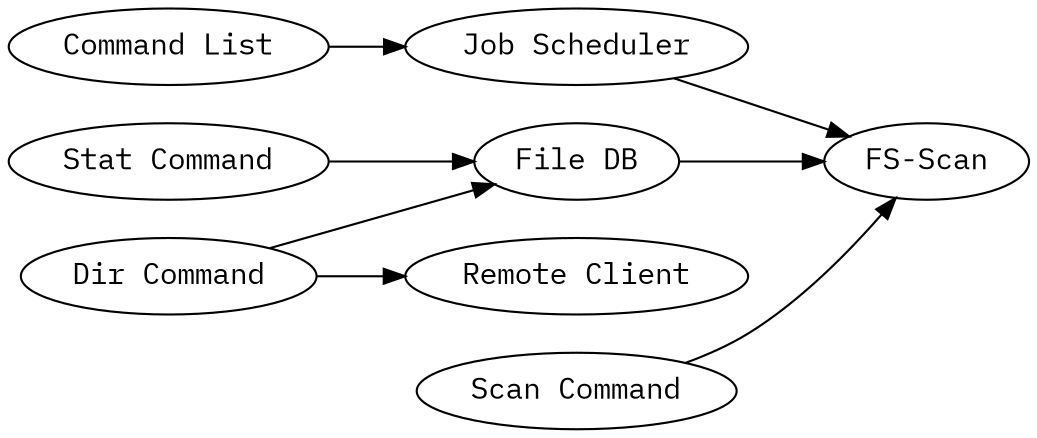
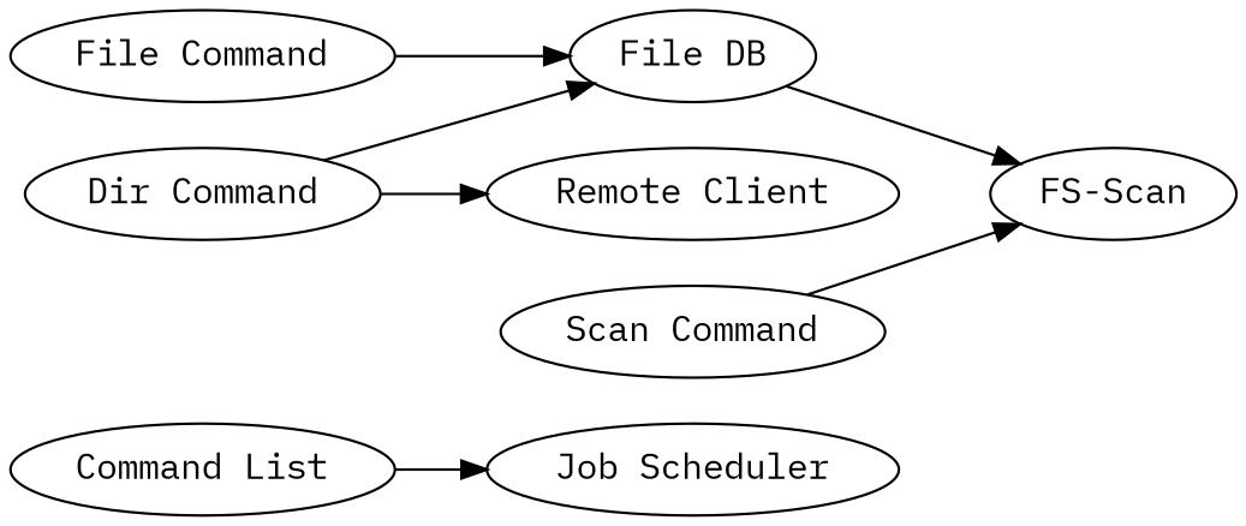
  digraph {
    fontname="IBM Plex Mono"
    rankdir=LR
    node [fontname="IBM Plex Mono"]
    edge [fontname="IBM Plex Mono"]
    n1 [label="Command List"]
    "Job Scheduler"
    "FS-Scan"
    "File DB"
    "Scan Command"
-   "Stat Command"
+   "Stat Command" [label="File Command"]
    "Dir Command"
    "Remote Client"
    n1 -> "Job Scheduler"
-   "Job Scheduler" -> "FS-Scan"
    "File DB" -> "FS-Scan"
    "Scan Command" -> "FS-Scan"
    "Stat Command" -> "File DB"
    "Dir Command" -> "File DB"
    "Dir Command" -> "Remote Client"
  }
